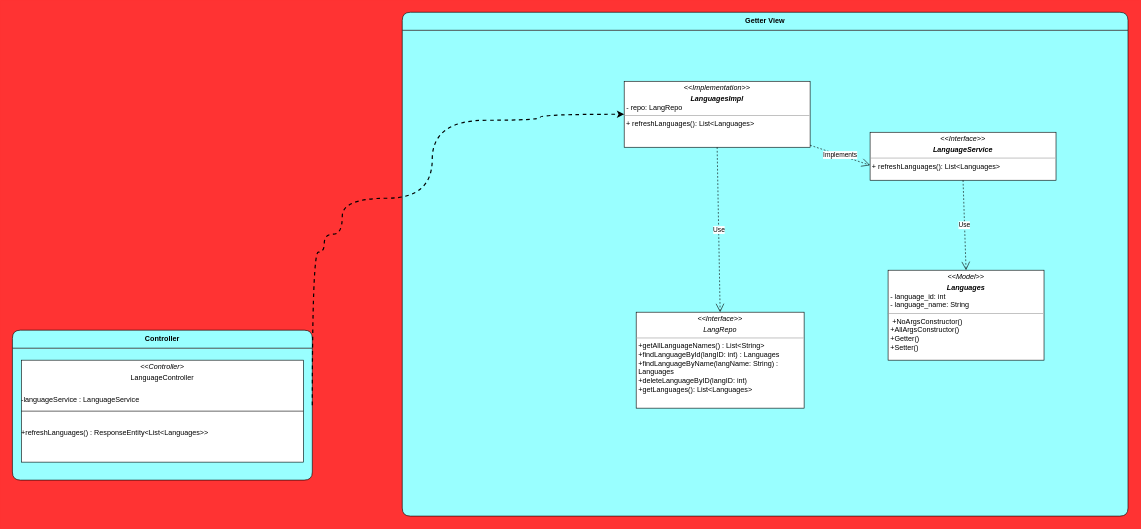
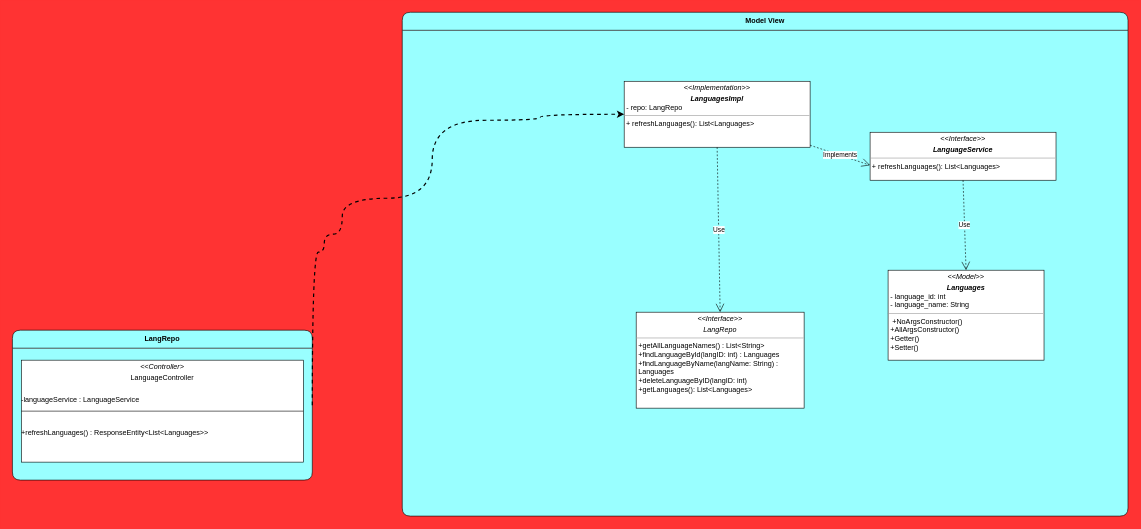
  <mxCell id="0" />
  <mxCell id="1" parent="0" />
- <mxCell id="2" value="Controller" style="swimlane;whiteSpace=wrap;html=1;startSize=30;rounded=1;swimlaneFillColor=#99FFFF;fillColor=#99FFFF;" parent="1" vertex="1"><mxGeometry x="20" y="550" width="500" height="250" as="geometry"><mxRectangle x="360" y="170" width="200" height="40" as="alternateBounds" /></mxGeometry></mxCell>
+ <mxCell id="2" value="LangRepo" style="swimlane;whiteSpace=wrap;html=1;startSize=30;rounded=1;swimlaneFillColor=#99FFFF;fillColor=#99FFFF;" parent="1" vertex="1"><mxGeometry x="20" y="550" width="500" height="250" as="geometry"><mxRectangle x="360" y="170" width="200" height="40" as="alternateBounds" /></mxGeometry></mxCell>
  <mxCell id="3" value="&lt;p style=&quot;margin:0px;margin-top:4px;text-align:center;&quot;&gt;&lt;i&gt;&amp;lt;&amp;lt;Controller&amp;gt;&lt;/i&gt;&lt;/p&gt;&lt;p style=&quot;margin:0px;margin-top:4px;text-align:center;&quot;&gt;LanguageController&lt;/p&gt;&lt;p style=&quot;margin:0px;margin-top:4px;text-align:center;&quot;&gt;&lt;br&gt;&lt;/p&gt;&lt;p style=&quot;margin: 4px 0px 0px;&quot;&gt;-languageService : LanguageService&lt;/p&gt;&lt;p style=&quot;margin: 4px 0px 0px;&quot;&gt;&lt;br&gt;&lt;/p&gt;&lt;p style=&quot;margin: 4px 0px 0px;&quot;&gt;&lt;br&gt;&lt;/p&gt;&lt;p style=&quot;margin: 4px 0px 0px;&quot;&gt;+refreshLanguages() : ResponseEntity&amp;lt;List&amp;lt;Languages&amp;gt;&amp;gt;&lt;/p&gt;" style="verticalAlign=top;align=left;overflow=fill;html=1;whiteSpace=wrap;" vertex="1" parent="2"><mxGeometry x="15" y="50" width="470" height="170" as="geometry" /></mxCell>
  <mxCell id="4" value="" style="line;strokeWidth=1;fillColor=none;align=left;verticalAlign=middle;spacingTop=-1;spacingLeft=3;spacingRight=3;rotatable=0;labelPosition=right;points=[];portConstraint=eastwest;strokeColor=inherit;" vertex="1" parent="2"><mxGeometry x="15" y="131" width="470" height="8" as="geometry" /></mxCell>
- <mxCell id="5" value="Getter View" style="swimlane;whiteSpace=wrap;html=1;startSize=30;rounded=1;swimlaneFillColor=#99FFFF;fillColor=#99FFFF;" parent="1" vertex="1"><mxGeometry x="670" y="20" width="1210" height="840" as="geometry"><mxRectangle x="360" y="170" width="200" height="40" as="alternateBounds" /></mxGeometry></mxCell>
+ <mxCell id="5" value="Model View" style="swimlane;whiteSpace=wrap;html=1;startSize=30;rounded=1;swimlaneFillColor=#99FFFF;fillColor=#99FFFF;" parent="1" vertex="1"><mxGeometry x="670" y="20" width="1210" height="840" as="geometry"><mxRectangle x="360" y="170" width="200" height="40" as="alternateBounds" /></mxGeometry></mxCell>
  <mxCell id="6" value="&lt;p style=&quot;margin:0px;margin-top:4px;text-align:center;&quot;&gt;&lt;i&gt;&amp;lt;&amp;lt;Implementation&amp;gt;&amp;gt;&lt;/i&gt;&lt;br&gt;&lt;/p&gt;&lt;p style=&quot;margin:0px;margin-top:4px;text-align:center;&quot;&gt;&lt;b&gt;&lt;i&gt;LanguagesImpl&lt;/i&gt;&lt;/b&gt;&lt;/p&gt;&lt;p style=&quot;margin:0px;margin-left:4px;&quot;&gt;- repo: LangRepo&lt;span style=&quot;background-color: initial;&quot;&gt;&amp;nbsp;&lt;/span&gt;&lt;/p&gt;&lt;hr size=&quot;1&quot;&gt;&lt;p style=&quot;margin:0px;margin-left:4px;&quot;&gt;&lt;/p&gt;&lt;div&gt;&lt;div&gt;&amp;nbsp;+ refreshLanguages(): List&amp;lt;Languages&amp;gt;&amp;nbsp; &amp;nbsp; &amp;nbsp; &amp;nbsp; &amp;nbsp; &amp;nbsp; &amp;nbsp; &amp;nbsp;&lt;/div&gt;&lt;/div&gt;" style="verticalAlign=top;align=left;overflow=fill;html=1;whiteSpace=wrap;" parent="5" vertex="1"><mxGeometry x="370" y="115" width="310" height="110" as="geometry" /></mxCell>
  <mxCell id="7" value="Implements" style="endArrow=open;endSize=12;dashed=1;html=1;rounded=0;" parent="5" source="6" edge="1"><mxGeometry width="160" relative="1" as="geometry"><mxPoint x="90" y="-45" as="sourcePoint" /><mxPoint x="780" y="255" as="targetPoint" /></mxGeometry></mxCell>
  <mxCell id="8" value="&lt;p style=&quot;margin:0px;margin-top:4px;text-align:center;&quot;&gt;&lt;i&gt;&amp;lt;&amp;lt;Interface&amp;gt;&amp;gt;&lt;/i&gt;&lt;br&gt;&lt;/p&gt;&lt;p style=&quot;margin:0px;margin-top:4px;text-align:center;&quot;&gt;&lt;b&gt;&lt;i&gt;LanguageService&lt;/i&gt;&lt;/b&gt;&lt;/p&gt;&lt;hr size=&quot;1&quot;&gt;&lt;p style=&quot;margin:0px;margin-left:4px;&quot;&gt;&lt;/p&gt;&lt;div&gt;&lt;div&gt;&amp;nbsp;+ refreshLanguages(): List&amp;lt;Languages&amp;gt;&amp;nbsp; &amp;nbsp; &amp;nbsp; &amp;nbsp; &amp;nbsp; &amp;nbsp; &amp;nbsp; &amp;nbsp;&lt;/div&gt;&lt;/div&gt;" style="verticalAlign=top;align=left;overflow=fill;html=1;whiteSpace=wrap;" parent="5" vertex="1"><mxGeometry x="780" y="200" width="310" height="80" as="geometry" /></mxCell>
  <mxCell id="9" value="&lt;p style=&quot;margin:0px;margin-top:4px;text-align:center;&quot;&gt;&lt;i&gt;&amp;lt;&amp;lt;Model&amp;gt;&amp;gt;&lt;/i&gt;&lt;br&gt;&lt;/p&gt;&lt;p style=&quot;margin:0px;margin-top:4px;text-align:center;&quot;&gt;&lt;b&gt;&lt;i&gt;Languages&lt;/i&gt;&lt;/b&gt;&lt;/p&gt;&lt;p style=&quot;margin:0px;margin-left:4px;&quot;&gt; - language_id: int&amp;nbsp; &amp;nbsp; &amp;nbsp; &amp;nbsp; &amp;nbsp; &amp;nbsp; &amp;nbsp; &amp;nbsp; &amp;nbsp; &amp;nbsp; &amp;nbsp; &amp;nbsp;&lt;/p&gt;&lt;p style=&quot;margin:0px;margin-left:4px;&quot;&gt; - language_name: String&amp;nbsp; &amp;nbsp; &amp;nbsp; &amp;nbsp; &amp;nbsp; &amp;nbsp; &amp;nbsp;&lt;span style=&quot;background-color: initial;&quot;&gt;&amp;nbsp; &amp;nbsp; &amp;nbsp; &amp;nbsp; &amp;nbsp; &amp;nbsp;&lt;/span&gt;&lt;/p&gt;&lt;hr size=&quot;1&quot;&gt;&lt;p style=&quot;margin:0px;margin-left:4px;&quot;&gt;&lt;span style=&quot;background-color: initial;&quot;&gt;&amp;nbsp;+&lt;/span&gt;&lt;span style=&quot;background-color: initial;&quot;&gt;NoArgsConstructor()&lt;/span&gt;&lt;br&gt;&lt;/p&gt;&lt;p style=&quot;margin: 0px 0px 0px 4px;&quot;&gt;+AllArgsConstructor()&lt;/p&gt;&lt;p style=&quot;margin: 0px 0px 0px 4px;&quot;&gt;+Getter()&lt;/p&gt;&lt;p style=&quot;margin: 0px 0px 0px 4px;&quot;&gt;&lt;span style=&quot;background-color: initial;&quot;&gt;+Setter()&lt;/span&gt;&lt;/p&gt;&lt;p style=&quot;margin: 0px 0px 0px 4px;&quot;&gt;&lt;br&gt;&lt;/p&gt;" style="verticalAlign=top;align=left;overflow=fill;html=1;whiteSpace=wrap;" parent="5" vertex="1"><mxGeometry x="810" y="430" width="260" height="150" as="geometry" /></mxCell>
  <mxCell id="10" value="Use" style="endArrow=open;endSize=12;dashed=1;html=1;rounded=0;exitX=0.5;exitY=1;exitDx=0;exitDy=0;entryX=0.5;entryY=0;entryDx=0;entryDy=0;" parent="5" source="8" target="9" edge="1"><mxGeometry width="160" relative="1" as="geometry"><mxPoint x="730" y="380" as="sourcePoint" /><mxPoint x="890" y="380" as="targetPoint" /></mxGeometry></mxCell>
  <mxCell id="11" value="Use" style="endArrow=open;endSize=12;dashed=1;html=1;rounded=0;exitX=0.5;exitY=1;exitDx=0;exitDy=0;entryX=0.5;entryY=0;entryDx=0;entryDy=0;" edge="1" parent="5" source="6" target="12"><mxGeometry width="160" relative="1" as="geometry"><mxPoint x="215" y="330" as="sourcePoint" /><mxPoint x="290" y="570" as="targetPoint" /></mxGeometry></mxCell>
  <mxCell id="12" value="&lt;p style=&quot;margin:0px;margin-top:4px;text-align:center;&quot;&gt;&lt;i&gt;&amp;lt;&amp;lt;Interface&amp;gt;&amp;gt;&lt;/i&gt;&lt;/p&gt;&lt;p style=&quot;margin:0px;margin-top:4px;text-align:center;&quot;&gt;&lt;i&gt;LangRepo&lt;/i&gt;&lt;/p&gt;&lt;hr size=&quot;1&quot;&gt;&lt;p style=&quot;margin:0px;margin-left:4px;&quot;&gt;+getAllLanguageNames() : List&amp;lt;String&amp;gt;&lt;/p&gt;&lt;p style=&quot;margin:0px;margin-left:4px;&quot;&gt;+findLanguageById(langID: int) : Languages&lt;/p&gt;&lt;p style=&quot;margin:0px;margin-left:4px;&quot;&gt;+findLanguageByName(langName: String) : Languages&lt;/p&gt;&lt;p style=&quot;margin:0px;margin-left:4px;&quot;&gt;+deleteLanguageByID(langID: int)&lt;/p&gt;&lt;p style=&quot;margin:0px;margin-left:4px;&quot;&gt;+getLanguages(): List&amp;lt;Languages&amp;gt;&lt;/p&gt;" style="verticalAlign=top;align=left;overflow=fill;html=1;whiteSpace=wrap;" vertex="1" parent="5"><mxGeometry x="390" y="500" width="280" height="160" as="geometry" /></mxCell>
  <mxCell id="13" style="edgeStyle=orthogonalEdgeStyle;rounded=0;orthogonalLoop=1;jettySize=auto;html=1;dashed=1;curved=1;strokeWidth=2;exitX=1;exitY=0.5;exitDx=0;exitDy=0;entryX=0;entryY=0.5;entryDx=0;entryDy=0;" parent="1" source="2" edge="1" target="6"><mxGeometry relative="1" as="geometry"><Array as="points"><mxPoint x="520" y="420" /><mxPoint x="540" y="420" /><mxPoint x="540" y="390" /><mxPoint x="570" y="390" /><mxPoint x="570" y="330" /><mxPoint x="720" y="330" /><mxPoint x="720" y="200" /><mxPoint x="900" y="200" /><mxPoint x="900" y="190" /></Array><mxPoint x="840" y="1010" as="sourcePoint" /><mxPoint x="1260" y="400" as="targetPoint" /></mxGeometry></mxCell>
